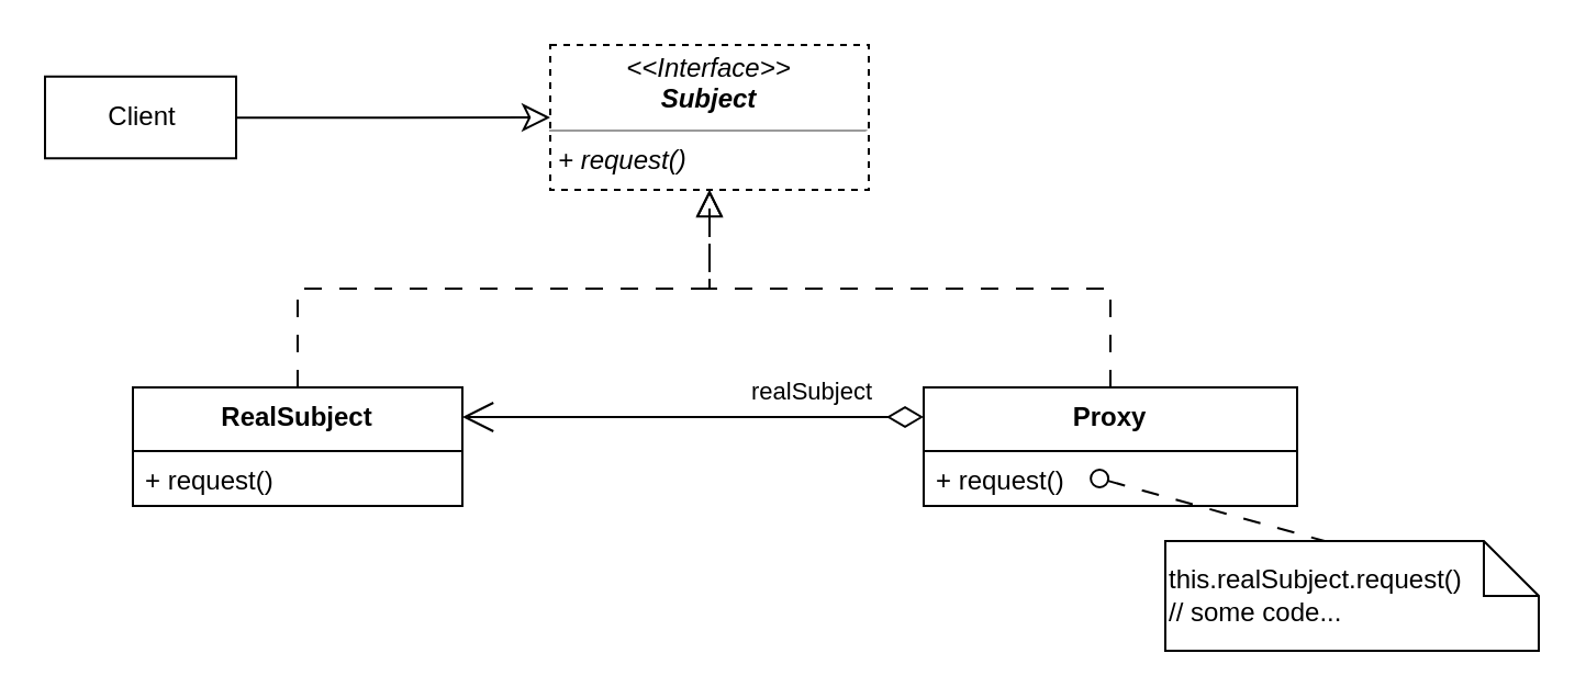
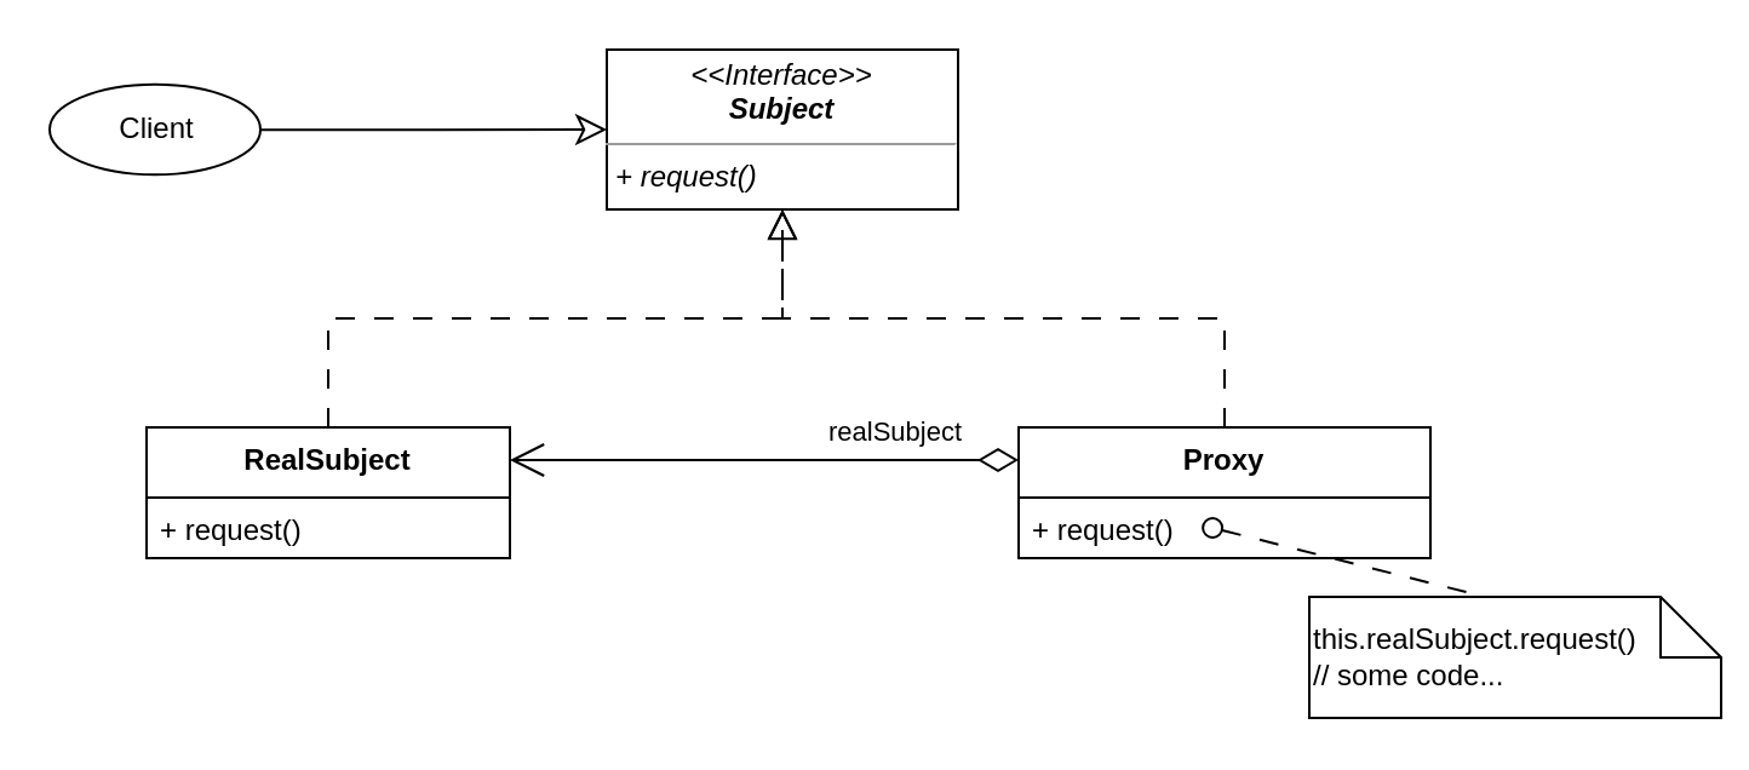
  <mxCell id="0" />
  <mxCell id="1" parent="0" />
  <mxCell id="2" value="RealSubject" style="swimlane;fontStyle=1;align=center;verticalAlign=top;childLayout=stackLayout;horizontal=1;startSize=29;horizontalStack=0;resizeParent=1;resizeParentMax=0;resizeLast=0;collapsible=1;marginBottom=0;" parent="1" vertex="1"><mxGeometry x="60" y="176" width="150" height="54" as="geometry" /></mxCell>
  <mxCell id="3" value="+ request()" style="text;strokeColor=none;fillColor=none;align=left;verticalAlign=top;spacingLeft=4;spacingRight=4;overflow=hidden;rotatable=0;points=[[0,0.5],[1,0.5]];portConstraint=eastwest;fontStyle=0" parent="2" vertex="1"><mxGeometry y="29" width="150" height="25" as="geometry" /></mxCell>
  <mxCell id="4" value="Proxy" style="swimlane;fontStyle=1;align=center;verticalAlign=top;childLayout=stackLayout;horizontal=1;startSize=29;horizontalStack=0;resizeParent=1;resizeParentMax=0;resizeLast=0;collapsible=1;marginBottom=0;" parent="1" vertex="1"><mxGeometry x="420" y="176" width="170" height="54" as="geometry" /></mxCell>
  <mxCell id="5" value="+ request()" style="text;strokeColor=none;fillColor=none;align=left;verticalAlign=top;spacingLeft=4;spacingRight=4;overflow=hidden;rotatable=0;points=[[0,0.5],[1,0.5]];portConstraint=eastwest;fontStyle=0" parent="4" vertex="1"><mxGeometry y="29" width="170" height="25" as="geometry" /></mxCell>
- <mxCell id="6" value="&lt;div&gt;this.realSubject.request()&lt;/div&gt;&lt;div&gt;// some code...&lt;/div&gt;" style="shape=note2;boundedLbl=1;whiteSpace=wrap;html=1;size=25;verticalAlign=middle;align=left;labelPosition=center;verticalLabelPosition=middle;" parent="1" vertex="1"><mxGeometry x="530" y="246" width="170" height="50" as="geometry" /></mxCell>
+ <mxCell id="6" value="&lt;div&gt;this.realSubject.request()&lt;/div&gt;&lt;div&gt;// some code...&lt;/div&gt;" style="shape=note2;boundedLbl=1;whiteSpace=wrap;html=1;size=25;verticalAlign=middle;align=left;labelPosition=center;verticalLabelPosition=middle;" parent="1" vertex="1"><mxGeometry x="540" y="246" width="170" height="50" as="geometry" /></mxCell>
  <mxCell id="7" value="" style="endArrow=block;endSize=10;endFill=0;shadow=0;strokeWidth=1;rounded=0;edgeStyle=elbowEdgeStyle;elbow=vertical;dashed=1;dashPattern=8 8;labelBackgroundColor=none;fontColor=default;exitX=0.5;exitY=0;exitDx=0;exitDy=0;entryX=0.5;entryY=1;entryDx=0;entryDy=0;" parent="1" source="2" target="12" edge="1"><mxGeometry width="160" relative="1" as="geometry"><mxPoint x="200" y="146" as="sourcePoint" /><mxPoint x="332.5" y="80" as="targetPoint" /></mxGeometry></mxCell>
  <mxCell id="8" style="edgeStyle=orthogonalEdgeStyle;rounded=0;orthogonalLoop=1;jettySize=auto;html=1;endArrow=classic;endFill=0;endSize=10;entryX=0;entryY=0.5;entryDx=0;entryDy=0;" parent="1" source="9" target="12" edge="1"><mxGeometry relative="1" as="geometry"><mxPoint x="230" y="53" as="targetPoint" /></mxGeometry></mxCell>
- <mxCell id="9" value="Client" style="html=1;" parent="1" vertex="1"><mxGeometry x="20" y="34.38" width="87" height="37.25" as="geometry" /></mxCell>
+ <mxCell id="9" value="Client" style="ellipse;html=1;" parent="1" vertex="1"><mxGeometry x="20" y="34.38" width="87" height="37.25" as="geometry" /></mxCell>
  <mxCell id="10" value="" style="html=1;verticalAlign=bottom;labelBackgroundColor=none;startArrow=oval;startFill=0;startSize=8;endArrow=none;rounded=0;dashed=1;dashPattern=8 8;entryX=0;entryY=0;entryDx=72.5;entryDy=0;entryPerimeter=0;exitX=0.471;exitY=0.5;exitDx=0;exitDy=0;exitPerimeter=0;" parent="1" source="5" target="6" edge="1"><mxGeometry x="-0.055" y="19" relative="1" as="geometry"><mxPoint x="443" y="209" as="sourcePoint" /><mxPoint x="212.214" y="286" as="targetPoint" /><mxPoint x="-1" as="offset" /></mxGeometry></mxCell>
  <mxCell id="11" value="" style="endArrow=open;endSize=10;endFill=0;shadow=0;strokeWidth=1;rounded=0;edgeStyle=elbowEdgeStyle;elbow=vertical;dashed=1;dashPattern=8 8;labelBackgroundColor=none;fontColor=default;entryX=0.5;entryY=1;entryDx=0;entryDy=0;" parent="1" source="4" target="12" edge="1"><mxGeometry width="160" relative="1" as="geometry"><mxPoint x="215" y="166" as="sourcePoint" /><mxPoint x="332.5" y="80" as="targetPoint" /></mxGeometry></mxCell>
- <mxCell id="12" value="&lt;p style=&quot;margin:0px;margin-top:4px;text-align:center;&quot;&gt;&lt;i&gt;&amp;lt;&amp;lt;Interface&amp;gt;&amp;gt;&lt;br&gt;&lt;b&gt;Subject&lt;/b&gt;&lt;/i&gt;&lt;/p&gt;&lt;hr size=&quot;1&quot;&gt;&lt;p style=&quot;margin:0px;margin-left:4px;&quot;&gt;&lt;/p&gt;&lt;p style=&quot;margin:0px;margin-left:4px;&quot;&gt;&lt;i&gt;+ request()&lt;/i&gt;&lt;br&gt;&lt;/p&gt;" style="verticalAlign=top;align=left;overflow=fill;fontSize=12;fontFamily=Helvetica;html=1;dashed=1;" parent="1" vertex="1"><mxGeometry x="250" y="20.01" width="145" height="65.99" as="geometry" /></mxCell>
+ <mxCell id="12" value="&lt;p style=&quot;margin:0px;margin-top:4px;text-align:center;&quot;&gt;&lt;i&gt;&amp;lt;&amp;lt;Interface&amp;gt;&amp;gt;&lt;br&gt;&lt;b&gt;Subject&lt;/b&gt;&lt;/i&gt;&lt;/p&gt;&lt;hr size=&quot;1&quot;&gt;&lt;p style=&quot;margin:0px;margin-left:4px;&quot;&gt;&lt;/p&gt;&lt;p style=&quot;margin:0px;margin-left:4px;&quot;&gt;&lt;i&gt;+ request()&lt;/i&gt;&lt;br&gt;&lt;/p&gt;" style="verticalAlign=top;align=left;overflow=fill;fontSize=12;fontFamily=Helvetica;html=1;" parent="1" vertex="1"><mxGeometry x="250" y="20.01" width="145" height="65.99" as="geometry" /></mxCell>
  <mxCell id="13" value="realSubject" style="endArrow=open;html=1;endSize=12;startArrow=diamondThin;startSize=14;startFill=0;edgeStyle=orthogonalEdgeStyle;align=left;verticalAlign=bottom;rounded=0;entryX=1;entryY=0.25;entryDx=0;entryDy=0;exitX=0;exitY=0.25;exitDx=0;exitDy=0;" edge="1" parent="1" source="4" target="2"><mxGeometry x="-0.238" y="-3" relative="1" as="geometry"><mxPoint x="380" y="226" as="sourcePoint" /><mxPoint x="500" y="53" as="targetPoint" /><mxPoint as="offset" /></mxGeometry></mxCell>
